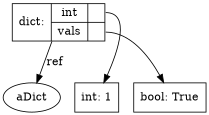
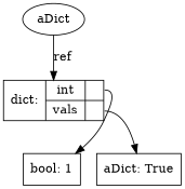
  digraph {
    node [shape=box]
    n1 [label=aDict shape=ellipse]
    n2 [label="dict: | {int|vals}|{<k0>|<v0>}" shape=record]
-   n3 [label="int: 1"]
-   n4 [label="bool: True"]
-   n2 -> n1 [label=ref]
+   n3 [label="bool: 1"]
+   n4 [label="aDict: True"]
+   n1 -> n2 [label=ref]
    n2 -> n3 [tailport=k0]
    n2 -> n4 [tailport=v0]
  }
